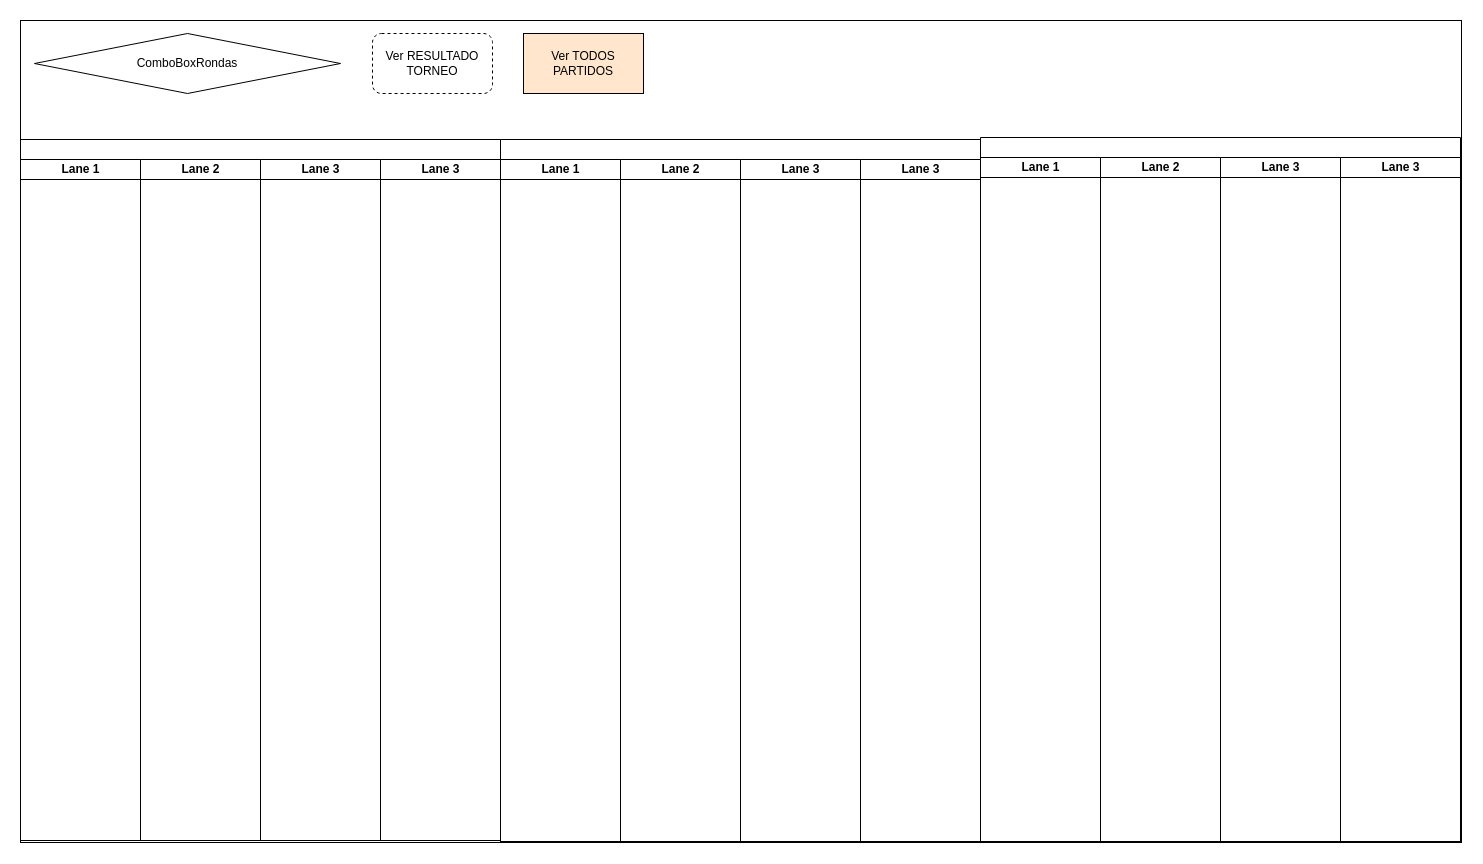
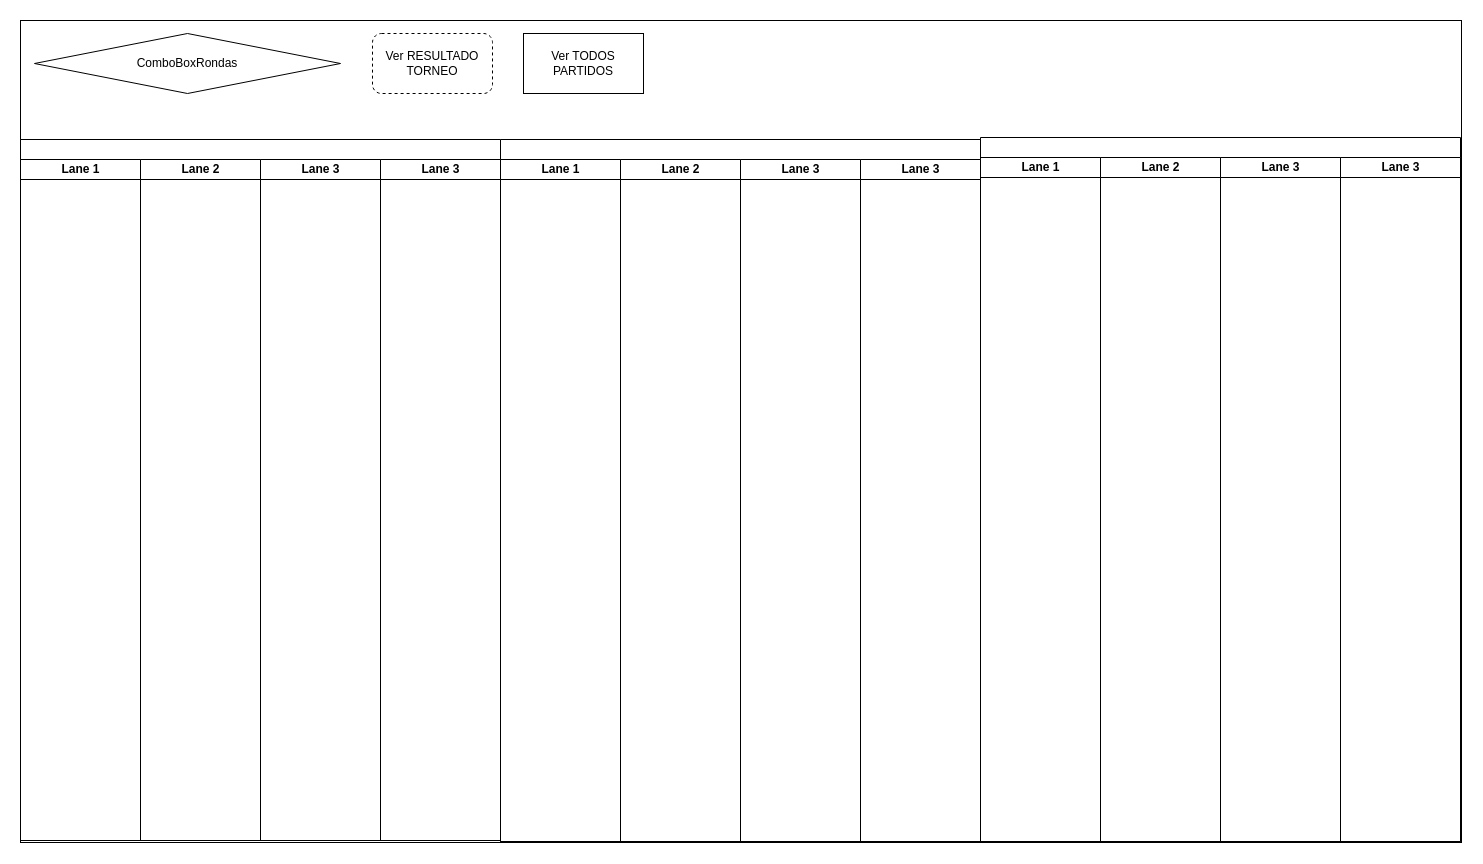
  <mxCell id="0" />
  <mxCell id="1" parent="0" />
  <mxCell id="2" value="" style="rounded=0;whiteSpace=wrap;html=1;" parent="1" vertex="1"><mxGeometry x="20" y="20" width="1441" height="822" as="geometry" /></mxCell>
- <mxCell id="3" value="Ver TODOS PARTIDOS" style="rounded=0;whiteSpace=wrap;html=1;fillColor=#ffe6cc;" parent="1" vertex="1"><mxGeometry x="523" y="33" width="120" height="60" as="geometry" /></mxCell>
+ <mxCell id="3" value="Ver TODOS PARTIDOS" style="rounded=0;whiteSpace=wrap;html=1;" parent="1" vertex="1"><mxGeometry x="523" y="33" width="120" height="60" as="geometry" /></mxCell>
  <mxCell id="4" value="ComboBoxRondas" style="rhombus;whiteSpace=wrap;html=1;" parent="1" vertex="1"><mxGeometry x="34" y="33" width="306" height="60" as="geometry" /></mxCell>
  <mxCell id="5" value="Ver RESULTADO TORNEO" style="rounded=1;whiteSpace=wrap;html=1;dashed=1;" parent="1" vertex="1"><mxGeometry x="372" y="33" width="120" height="60" as="geometry" /></mxCell>
  <mxCell id="6" value="" style="swimlane;childLayout=stackLayout;resizeParent=1;resizeParentMax=0;startSize=20;html=1;" vertex="1" parent="1"><mxGeometry x="20" y="139" width="480" height="701" as="geometry" /></mxCell>
  <mxCell id="7" value="Lane 1" style="swimlane;startSize=20;html=1;" vertex="1" parent="6"><mxGeometry y="20" width="120" height="681" as="geometry" /></mxCell>
  <mxCell id="8" value="Lane 2" style="swimlane;startSize=20;html=1;" vertex="1" parent="6"><mxGeometry x="120" y="20" width="120" height="681" as="geometry" /></mxCell>
  <mxCell id="9" value="Lane 3" style="swimlane;startSize=20;html=1;" vertex="1" parent="6"><mxGeometry x="240" y="20" width="120" height="681" as="geometry" /></mxCell>
  <mxCell id="10" value="Lane 3" style="swimlane;startSize=20;html=1;" vertex="1" parent="6"><mxGeometry x="360" y="20" width="120" height="681" as="geometry" /></mxCell>
  <mxCell id="11" value="" style="swimlane;childLayout=stackLayout;resizeParent=1;resizeParentMax=0;startSize=20;html=1;" vertex="1" parent="1"><mxGeometry x="980" y="137" width="480" height="704" as="geometry" /></mxCell>
  <mxCell id="12" value="Lane 1" style="swimlane;startSize=20;html=1;" vertex="1" parent="11"><mxGeometry y="20" width="120" height="684" as="geometry" /></mxCell>
  <mxCell id="13" value="Lane 2" style="swimlane;startSize=20;html=1;" vertex="1" parent="11"><mxGeometry x="120" y="20" width="120" height="684" as="geometry" /></mxCell>
  <mxCell id="14" value="Lane 3" style="swimlane;startSize=20;html=1;" vertex="1" parent="11"><mxGeometry x="240" y="20" width="120" height="684" as="geometry" /></mxCell>
  <mxCell id="15" value="Lane 3" style="swimlane;startSize=20;html=1;" vertex="1" parent="11"><mxGeometry x="360" y="20" width="120" height="684" as="geometry" /></mxCell>
  <mxCell id="16" value="" style="swimlane;childLayout=stackLayout;resizeParent=1;resizeParentMax=0;startSize=20;html=1;" vertex="1" parent="1"><mxGeometry x="500" y="139" width="480" height="702" as="geometry" /></mxCell>
  <mxCell id="17" value="Lane 1" style="swimlane;startSize=20;html=1;" vertex="1" parent="16"><mxGeometry y="20" width="120" height="682" as="geometry" /></mxCell>
  <mxCell id="18" value="Lane 2" style="swimlane;startSize=20;html=1;" vertex="1" parent="16"><mxGeometry x="120" y="20" width="120" height="682" as="geometry" /></mxCell>
  <mxCell id="19" value="Lane 3" style="swimlane;startSize=20;html=1;" vertex="1" parent="16"><mxGeometry x="240" y="20" width="120" height="682" as="geometry" /></mxCell>
  <mxCell id="20" value="Lane 3" style="swimlane;startSize=20;html=1;" vertex="1" parent="16"><mxGeometry x="360" y="20" width="120" height="682" as="geometry" /></mxCell>
